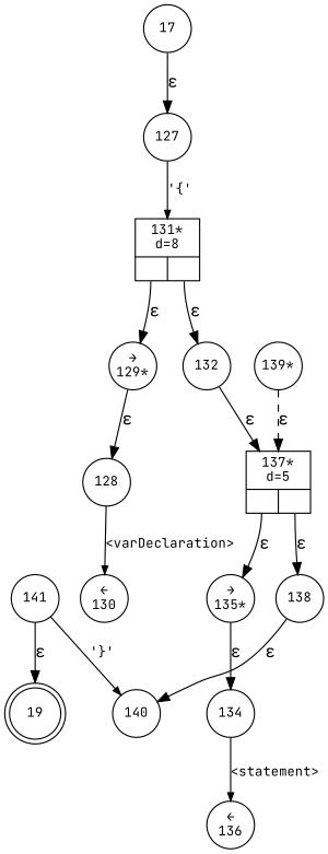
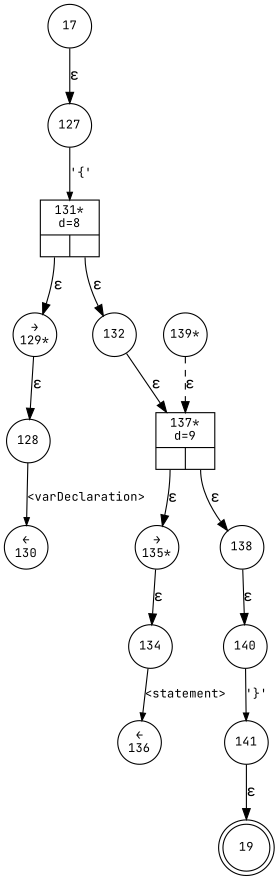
  digraph {
    fontname="JetBrains Mono"
    rankdir=TB
    node [fixedsize=true fontname="JetBrains Mono" fontsize=11 shape=circle peripheries=1]
    edge [fontname="JetBrains Mono"]
    n1 [label=19 shape=doublecircle width=.6 peripheries=""]
    n2 [label=128 width=.55]
    n3 [label="&larr;\n130" width=.55]
    n4 [label="&rarr;\n129*" width=.55]
    n5 [fixedsize=false label="{131*\nd=8|{<p0>|<p1>}}" shape=record]
    n6 [label=132 width=.55]
-   n7 [fixedsize=false label="{137*\nd=5|{<p0>|<p1>}}" shape=record]
+   n7 [fixedsize=false label="{137*\nd=9|{<p0>|<p1>}}" shape=record]
    n8 [label="&rarr;\n135*" width=.55]
    n9 [label=138 width=.55]
    n10 [label=134 width=.55]
    n11 [label="&larr;\n136" width=.55]
    n12 [label="139*" width=.55]
    n13 [label=140 width=.55]
    n14 [label=141 width=.55]
    n15 [label=17 width=.55]
    n16 [label=127 width=.55]
    n2 -> n3 [arrowhead=normal arrowsize=.7 fontsize=11 label="<varDeclaration>"]
    n4 -> n2 [label="&epsilon;"]
    n5 -> n4 [label="&epsilon;" tailport=p0]
    n5 -> n6 [label="&epsilon;" tailport=p1]
    n6 -> n7 [label="&epsilon;"]
    n7 -> n8 [label="&epsilon;" tailport=p0]
    n7 -> n9 [label="&epsilon;" tailport=p1]
    n8 -> n10 [label="&epsilon;"]
    n9 -> n13 [label="&epsilon;"]
    n10 -> n11 [arrowhead=normal arrowsize=.7 fontsize=11 label="<statement>"]
    n12 -> n7 [label="&epsilon;" style=dashed]
-   n14 -> n13 [arrowhead=normal arrowsize=.7 fontsize=11 label="'}'"]
+   n13 -> n14 [arrowhead=normal arrowsize=.7 fontsize=11 label="'}'"]
    n14 -> n1 [label="&epsilon;"]
    n15 -> n16 [label="&epsilon;"]
    n16 -> n5 [arrowhead=normal arrowsize=.7 fontsize=11 label="'{'"]
  }
